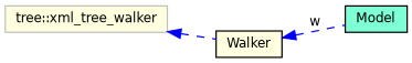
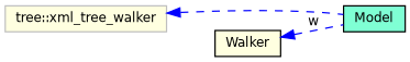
  digraph {
    rankdir=LR
    node [color=black fillcolor=lightyellow fontname=Helvetica fontsize=10 shape=record style=filled]
    edge [color=blue dir=back fontname=Helvetica fontsize=10 labelfontname=Helvetica labelfontsize=10 style=dashed]
    n1 [fillcolor=aquamarine fontcolor=black height=0.2 label=Model width=0.4]
    n2 [height=0.2 label=Walker width=0.4]
    n3 [color=grey75 height=0.2 label="tree::xml_tree_walker" width=0.4]
    n2 -> n1 [label=" w"]
-   n3 -> n2
+   n3 -> n1
  }
